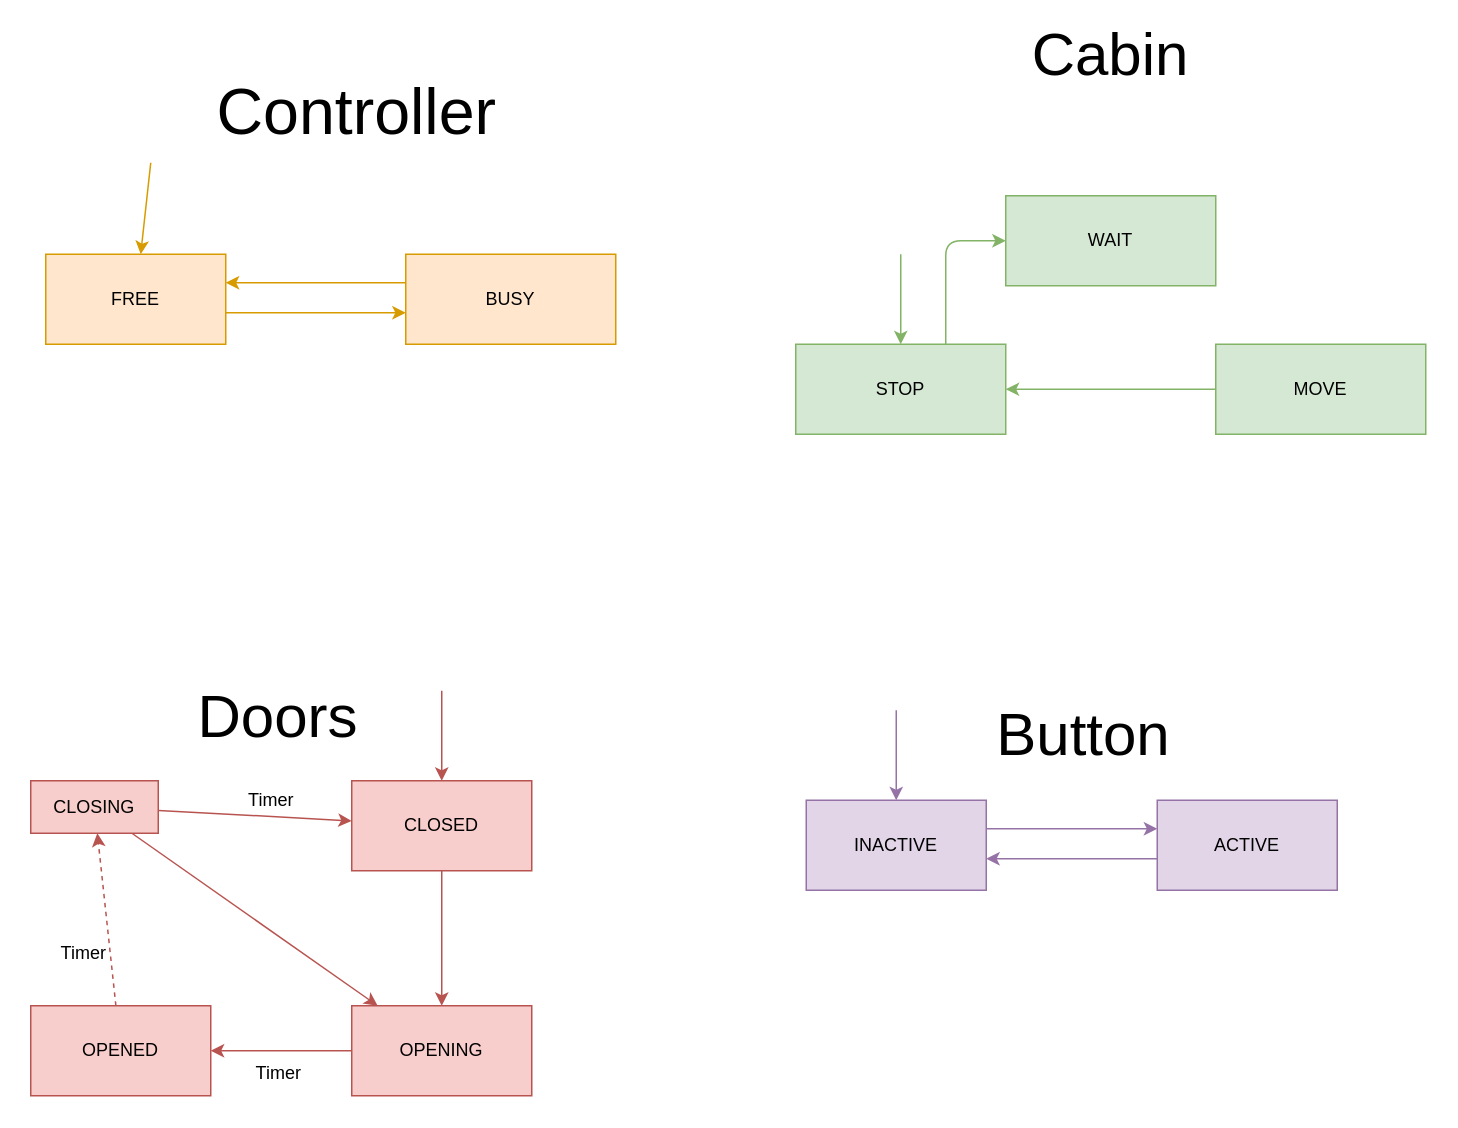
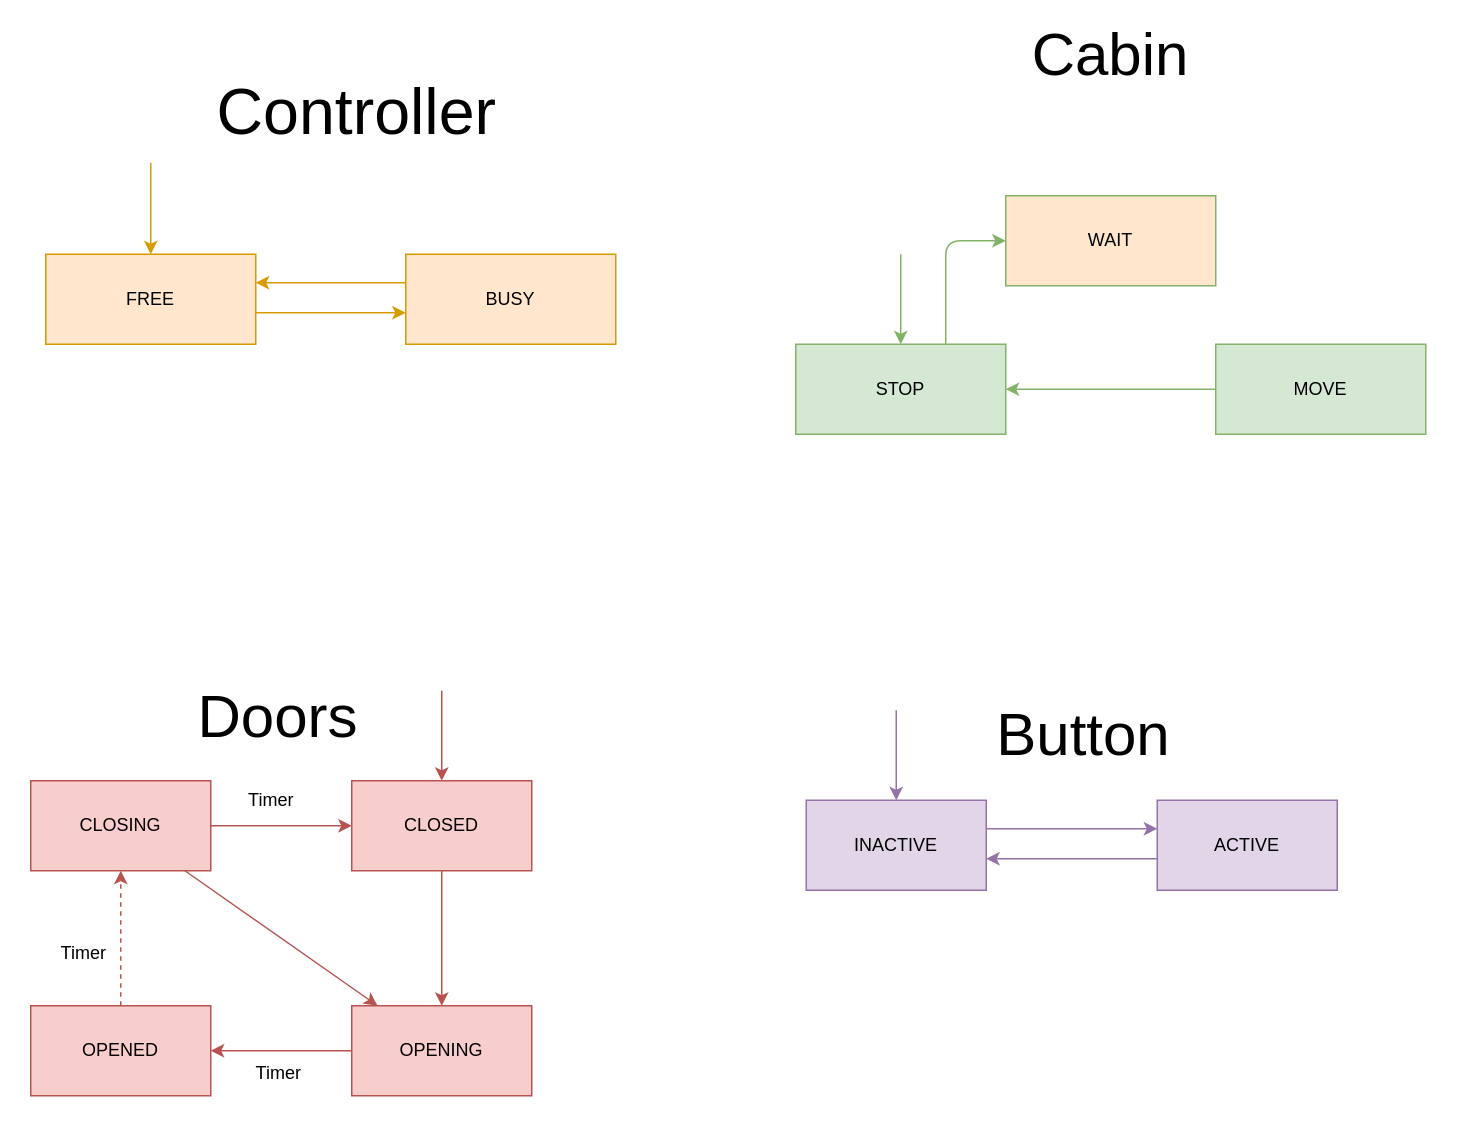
  <mxCell id="0" />
  <mxCell id="1" parent="0" />
  <mxCell id="2" value="Controller" style="text;html=1;align=center;verticalAlign=middle;whiteSpace=wrap;rounded=0;fontSize=43;" parent="1" vertex="1"><mxGeometry x="185" y="59" width="105" height="30" as="geometry" /></mxCell>
  <mxCell id="3" value="Cabin" style="text;html=1;strokeColor=none;fillColor=none;align=center;verticalAlign=middle;whiteSpace=wrap;rounded=0;fontSize=40;" parent="1" vertex="1"><mxGeometry x="710" y="20" width="60" height="30" as="geometry" /></mxCell>
  <mxCell id="4" style="rounded=0;orthogonalLoop=1;jettySize=auto;html=1;fillColor=#f8cecc;strokeColor=#b85450;" parent="1" source="5" target="25" edge="1"><mxGeometry relative="1" as="geometry" /></mxCell>
  <mxCell id="5" value="OPENING" style="rounded=0;whiteSpace=wrap;html=1;fontSize=12;fillColor=#f8cecc;strokeColor=#b85450;" parent="1" vertex="1"><mxGeometry x="234" y="670" width="120" height="60" as="geometry" /></mxCell>
  <mxCell id="6" value="Doors" style="text;html=1;strokeColor=none;fillColor=none;align=center;verticalAlign=middle;whiteSpace=wrap;rounded=0;fontSize=40;" parent="1" vertex="1"><mxGeometry x="155" y="461" width="60" height="30" as="geometry" /></mxCell>
  <mxCell id="7" style="edgeStyle=orthogonalEdgeStyle;rounded=1;orthogonalLoop=1;jettySize=auto;html=1;fontSize=12;fillColor=#e1d5e7;strokeColor=#9673a6;" parent="1" source="8" target="10" edge="1"><mxGeometry relative="1" as="geometry"><Array as="points"><mxPoint x="717" y="552" /><mxPoint x="717" y="552" /></Array></mxGeometry></mxCell>
  <mxCell id="8" value="INACTIVE" style="rounded=0;whiteSpace=wrap;html=1;fontSize=12;align=center;fillColor=#e1d5e7;strokeColor=#9673a6;" parent="1" vertex="1"><mxGeometry x="537" y="533" width="120" height="60" as="geometry" /></mxCell>
  <mxCell id="9" style="edgeStyle=orthogonalEdgeStyle;rounded=0;orthogonalLoop=1;jettySize=auto;html=1;fillColor=#e1d5e7;strokeColor=#9673a6;" parent="1" source="10" target="8" edge="1"><mxGeometry relative="1" as="geometry"><Array as="points"><mxPoint x="717" y="572" /><mxPoint x="717" y="572" /></Array></mxGeometry></mxCell>
  <mxCell id="10" value="ACTIVE" style="rounded=0;whiteSpace=wrap;html=1;fontSize=12;fillColor=#e1d5e7;strokeColor=#9673a6;" parent="1" vertex="1"><mxGeometry x="771" y="533" width="120" height="60" as="geometry" /></mxCell>
  <mxCell id="11" value="Button" style="text;html=1;strokeColor=none;fillColor=none;align=center;verticalAlign=middle;whiteSpace=wrap;rounded=0;fontSize=40;" parent="1" vertex="1"><mxGeometry x="692" y="473" width="60" height="30" as="geometry" /></mxCell>
  <mxCell id="12" style="edgeStyle=orthogonalEdgeStyle;rounded=1;orthogonalLoop=1;jettySize=auto;html=1;fillColor=#ffe6cc;strokeColor=#d79b00;" parent="1" source="13" target="15" edge="1"><mxGeometry relative="1" as="geometry"><Array as="points"><mxPoint x="210" y="208" /><mxPoint x="210" y="208" /></Array></mxGeometry></mxCell>
- <mxCell id="13" value="FREE" style="rounded=0;whiteSpace=wrap;html=1;fillColor=#ffe6cc;strokeColor=#d79b00;" parent="1" vertex="1"><mxGeometry x="30" y="169" width="120" height="60" as="geometry" /></mxCell>
+ <mxCell id="13" value="FREE" style="rounded=0;whiteSpace=wrap;html=1;fillColor=#ffe6cc;strokeColor=#d79b00;" parent="1" vertex="1"><mxGeometry x="30" y="169" width="140" height="60" as="geometry" /></mxCell>
  <mxCell id="14" style="edgeStyle=orthogonalEdgeStyle;rounded=1;orthogonalLoop=1;jettySize=auto;html=1;fillColor=#ffe6cc;strokeColor=#d79b00;" parent="1" source="15" target="13" edge="1"><mxGeometry relative="1" as="geometry"><Array as="points"><mxPoint x="230" y="188" /><mxPoint x="230" y="188" /></Array></mxGeometry></mxCell>
  <mxCell id="15" value="BUSY" style="rounded=0;whiteSpace=wrap;html=1;fillColor=#ffe6cc;strokeColor=#d79b00;" parent="1" vertex="1"><mxGeometry x="270" y="169" width="140" height="60" as="geometry" /></mxCell>
- <mxCell id="16" value="WAIT" style="rounded=0;whiteSpace=wrap;html=1;fillColor=#d5e8d4;strokeColor=#82b366;" parent="1" vertex="1"><mxGeometry x="670" y="130" width="140" height="60" as="geometry" /></mxCell>
+ <mxCell id="16" value="WAIT" style="rounded=0;whiteSpace=wrap;html=1;fillColor=#ffe6cc;strokeColor=#82b366;" parent="1" vertex="1"><mxGeometry x="670" y="130" width="140" height="60" as="geometry" /></mxCell>
  <mxCell id="17" value="" style="endArrow=classic;html=1;rounded=0;fillColor=#ffe6cc;strokeColor=#d79b00;" parent="1" target="13" edge="1"><mxGeometry width="50" height="50" relative="1" as="geometry"><mxPoint x="100" y="108" as="sourcePoint" /><mxPoint x="180" y="158" as="targetPoint" /></mxGeometry></mxCell>
  <mxCell id="18" value="" style="endArrow=classic;html=1;rounded=0;fillColor=#e1d5e7;strokeColor=#9673a6;" parent="1" target="8" edge="1"><mxGeometry width="50" height="50" relative="1" as="geometry"><mxPoint x="597" y="473" as="sourcePoint" /><mxPoint x="596.58" y="503" as="targetPoint" /></mxGeometry></mxCell>
  <mxCell id="19" style="edgeStyle=orthogonalEdgeStyle;rounded=1;orthogonalLoop=1;jettySize=auto;html=1;fillColor=#d5e8d4;strokeColor=#82b366;" parent="1" source="20" target="16" edge="1"><mxGeometry relative="1" as="geometry"><Array as="points"><mxPoint x="630" y="160" /></Array></mxGeometry></mxCell>
  <mxCell id="20" value="STOP" style="rounded=0;whiteSpace=wrap;html=1;fillColor=#d5e8d4;strokeColor=#82b366;" parent="1" vertex="1"><mxGeometry x="530" y="229" width="140" height="60" as="geometry" /></mxCell>
  <mxCell id="21" style="edgeStyle=orthogonalEdgeStyle;rounded=1;orthogonalLoop=1;jettySize=auto;html=1;fillColor=#d5e8d4;strokeColor=#82b366;" parent="1" source="22" target="20" edge="1"><mxGeometry relative="1" as="geometry" /></mxCell>
  <mxCell id="22" value="MOVE" style="rounded=0;whiteSpace=wrap;html=1;fillColor=#d5e8d4;strokeColor=#82b366;" parent="1" vertex="1"><mxGeometry x="810" y="229" width="140" height="60" as="geometry" /></mxCell>
  <mxCell id="23" value="" style="endArrow=classic;html=1;rounded=0;fillColor=#d5e8d4;strokeColor=#82b366;" parent="1" target="20" edge="1"><mxGeometry width="50" height="50" relative="1" as="geometry"><mxPoint x="600" y="169" as="sourcePoint" /><mxPoint x="599.58" y="220" as="targetPoint" /></mxGeometry></mxCell>
  <mxCell id="24" style="rounded=0;orthogonalLoop=1;jettySize=auto;html=1;fillColor=#f8cecc;strokeColor=#b85450;dashed=1;" parent="1" source="25" target="30" edge="1"><mxGeometry relative="1" as="geometry" /></mxCell>
  <mxCell id="25" value="OPENED" style="rounded=0;whiteSpace=wrap;html=1;fontSize=12;fillColor=#f8cecc;strokeColor=#b85450;" parent="1" vertex="1"><mxGeometry x="20" y="670" width="120" height="60" as="geometry" /></mxCell>
  <mxCell id="26" style="rounded=0;orthogonalLoop=1;jettySize=auto;html=1;fillColor=#f8cecc;strokeColor=#b85450;" parent="1" source="27" target="5" edge="1"><mxGeometry relative="1" as="geometry" /></mxCell>
  <mxCell id="27" value="CLOSED" style="rounded=0;whiteSpace=wrap;html=1;fontSize=12;fillColor=#f8cecc;strokeColor=#b85450;" parent="1" vertex="1"><mxGeometry x="234" y="520" width="120" height="60" as="geometry" /></mxCell>
  <mxCell id="28" style="rounded=0;orthogonalLoop=1;jettySize=auto;html=1;fillColor=#f8cecc;strokeColor=#b85450;" parent="1" source="30" target="27" edge="1"><mxGeometry relative="1" as="geometry" /></mxCell>
  <mxCell id="29" style="rounded=0;orthogonalLoop=1;jettySize=auto;html=1;fillColor=#f8cecc;strokeColor=#b85450;" parent="1" source="30" target="5" edge="1"><mxGeometry relative="1" as="geometry" /></mxCell>
- <mxCell id="30" value="CLOSING" style="rounded=0;whiteSpace=wrap;html=1;fontSize=12;fillColor=#f8cecc;strokeColor=#b85450;" parent="1" vertex="1"><mxGeometry x="20" y="520" width="85" height="35" as="geometry" /></mxCell>
+ <mxCell id="30" value="CLOSING" style="rounded=0;whiteSpace=wrap;html=1;fontSize=12;fillColor=#f8cecc;strokeColor=#b85450;" parent="1" vertex="1"><mxGeometry x="20" y="520" width="120" height="60" as="geometry" /></mxCell>
  <mxCell id="31" value="" style="endArrow=classic;html=1;rounded=0;fillColor=#f8cecc;strokeColor=#b85450;" parent="1" target="27" edge="1"><mxGeometry width="50" height="50" relative="1" as="geometry"><mxPoint x="294" y="460" as="sourcePoint" /><mxPoint x="293.58" y="500" as="targetPoint" /></mxGeometry></mxCell>
  <mxCell id="32" value="Timer" style="text;html=1;align=center;verticalAlign=middle;resizable=0;points=[];autosize=1;" parent="1" vertex="1"><mxGeometry x="155" y="518" width="50" height="30" as="geometry" /></mxCell>
  <mxCell id="33" value="Timer" style="text;html=1;align=center;verticalAlign=middle;resizable=0;points=[];autosize=1;" parent="1" vertex="1"><mxGeometry x="160" y="700" width="50" height="30" as="geometry" /></mxCell>
  <mxCell id="34" value="Timer" style="text;html=1;align=center;verticalAlign=middle;resizable=0;points=[];autosize=1;" parent="1" vertex="1"><mxGeometry x="30" y="620" width="50" height="30" as="geometry" /></mxCell>
